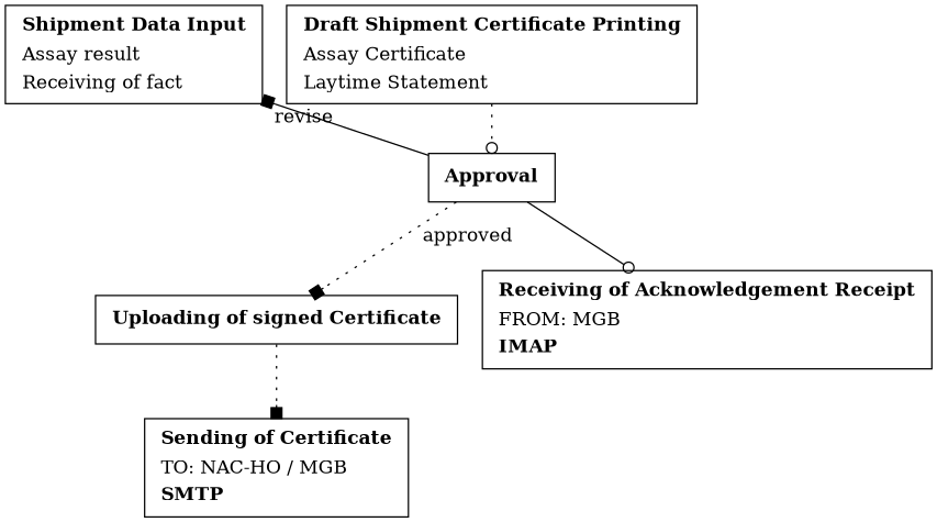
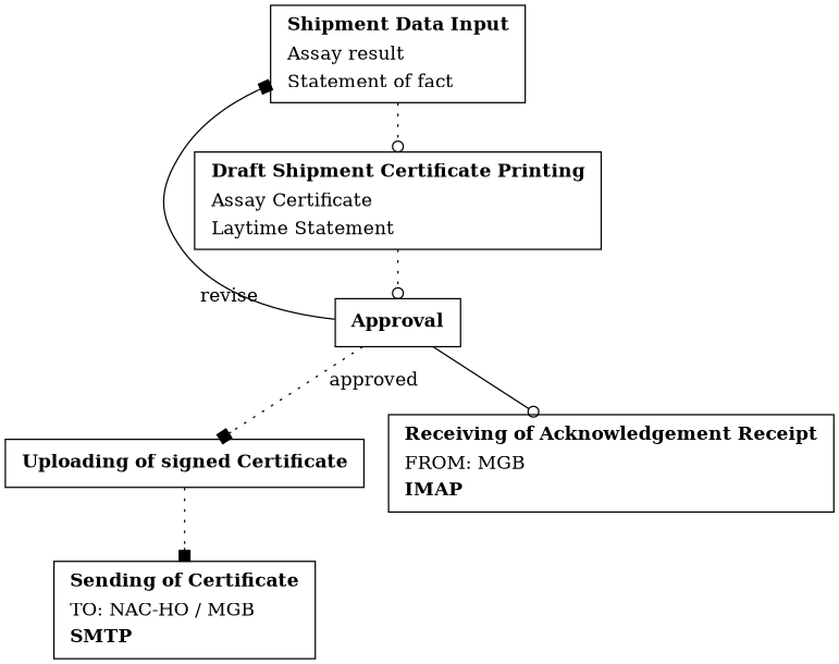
  digraph {
    node [shape=box]
    edge [arrowhead=box style=dotted]
    n1 [label=<<TABLE BORDER="0">             <TR><TD ALIGN="LEFT"><B>Approval</B></TD></TR>             </TABLE>>]
-   n2 [label=<<TABLE BORDER="0">             <TR><TD ALIGN="LEFT"><B>Shipment Data Input</B></TD></TR>             <TR><TD ALIGN="LEFT">Assay result</TD></TR>             <TR><TD ALIGN="LEFT">Receiving of fact</TD></TR>             </TABLE>>]
+   n2 [label=<<TABLE BORDER="0">             <TR><TD ALIGN="LEFT"><B>Shipment Data Input</B></TD></TR>             <TR><TD ALIGN="LEFT">Assay result</TD></TR>             <TR><TD ALIGN="LEFT">Statement of fact</TD></TR>             </TABLE>>]
    n3 [label=<<TABLE BORDER="0">             <TR><TD ALIGN="LEFT"><B>Uploading of signed Certificate</B></TD></TR>             </TABLE>>]
    n4 [label=<<TABLE BORDER="0">             <TR><TD ALIGN="LEFT"><B>Receiving of Acknowledgement Receipt</B></TD></TR>             <TR><TD ALIGN="LEFT">FROM: MGB</TD></TR>             <TR><TD ALIGN="LEFT"><B>IMAP</B></TD></TR>             </TABLE>>]
    n5 [label=<<TABLE BORDER="0">             <TR><TD ALIGN="LEFT"><B>Draft Shipment Certificate Printing</B></TD></TR>             <TR><TD ALIGN="LEFT">Assay Certificate</TD></TR>             <TR><TD ALIGN="LEFT">Laytime Statement</TD></TR>             </TABLE>>]
    n6 [label=<<TABLE BORDER="0">             <TR><TD ALIGN="LEFT"><B>Sending of Certificate</B></TD></TR>             <TR><TD ALIGN="LEFT">TO: NAC-HO / MGB</TD></TR>             <TR><TD ALIGN="LEFT"><B>SMTP</B></TD></TR>             </TABLE>>]
    n1 -> n2 [constraint=false style=solid xlabel="revise  "]
    n1 -> n3 [label=" approved"]
    n1 -> n4 [arrowhead=odot style=solid]
+   n2 -> n5 [arrowhead=odot]
    n3 -> n6
    n5 -> n1 [arrowhead=odot]
  }
